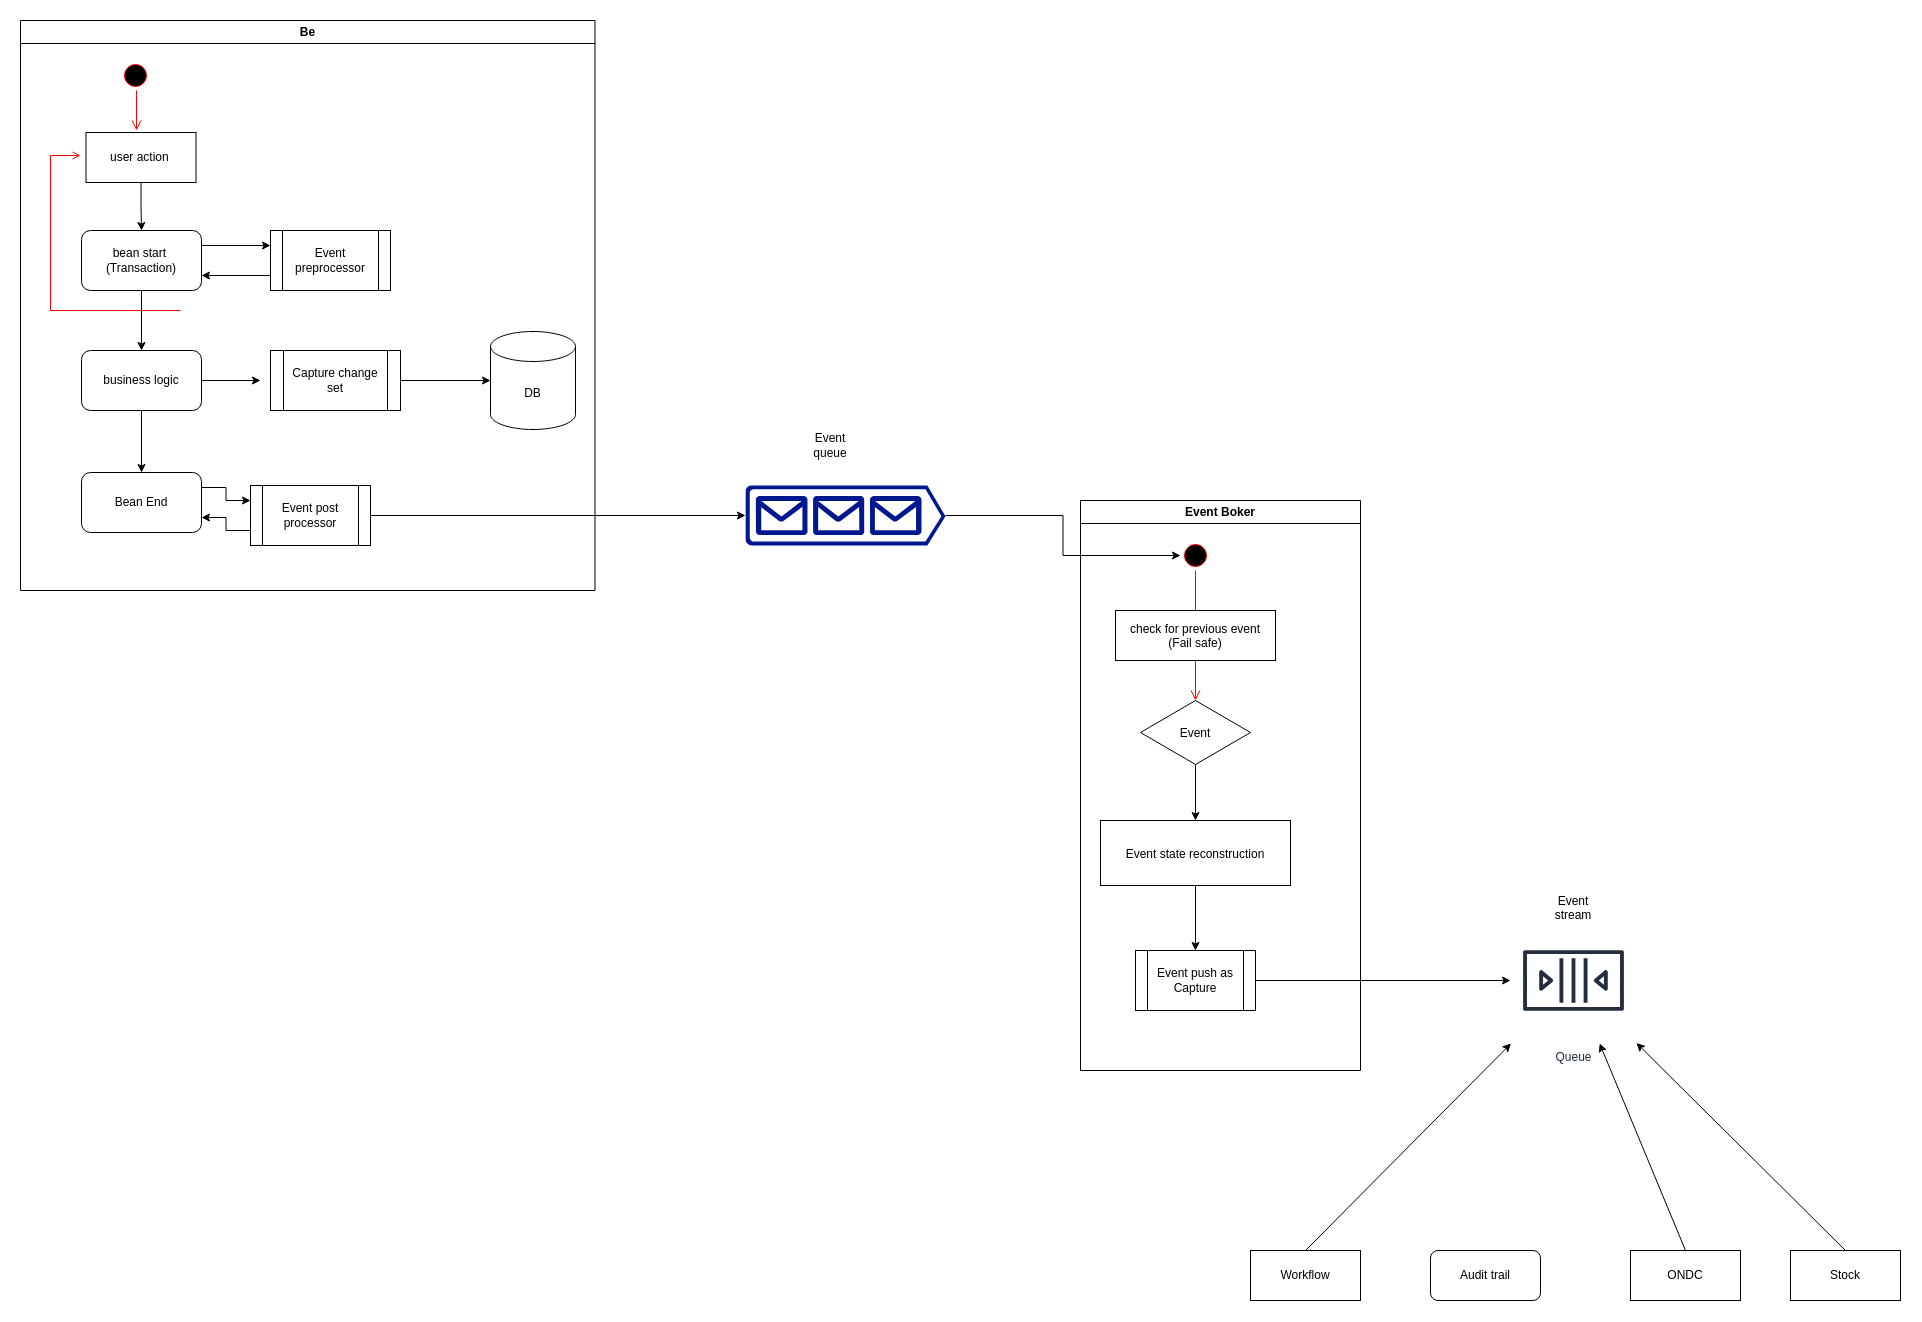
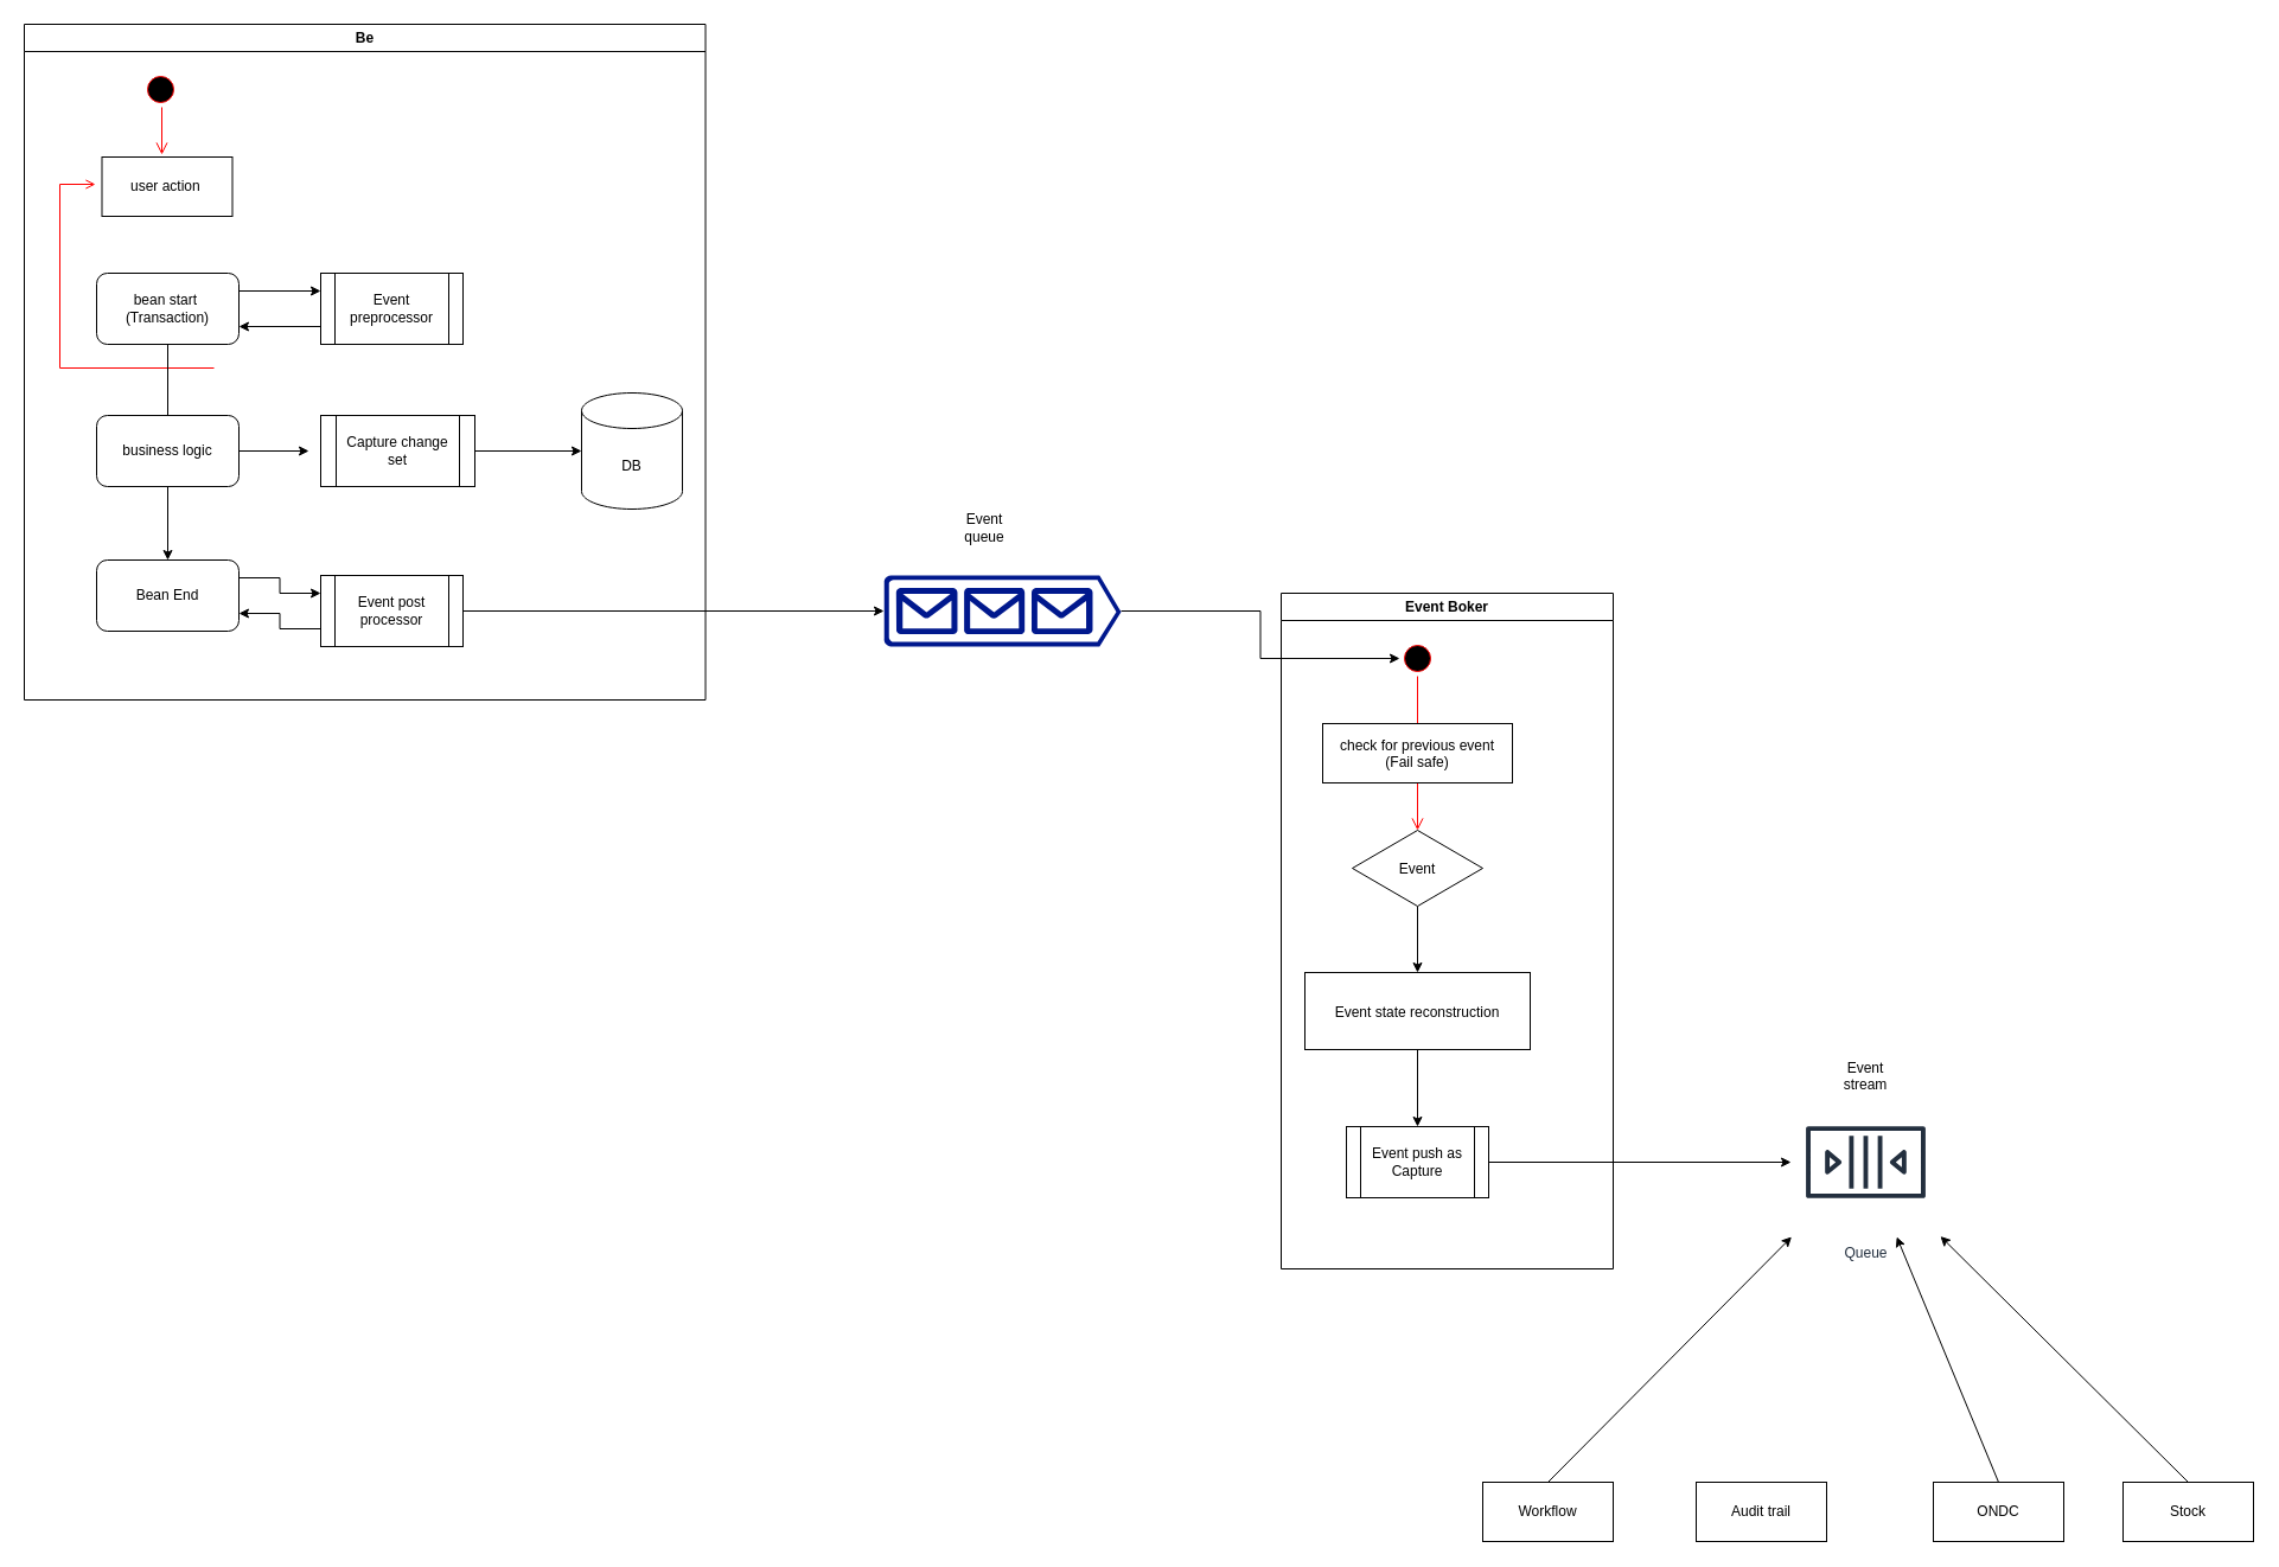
  <mxCell id="0" />
  <mxCell id="1" parent="0" />
  <mxCell id="2" value="Be" style="swimlane;whiteSpace=wrap" parent="1" vertex="1"><mxGeometry x="20" y="20" width="574.5" height="570" as="geometry" /></mxCell>
  <mxCell id="3" value="" style="ellipse;shape=startState;fillColor=#000000;strokeColor=#ff0000;" parent="2" vertex="1"><mxGeometry x="100" y="40" width="30" height="30" as="geometry" /></mxCell>
  <mxCell id="4" value="" style="edgeStyle=elbowEdgeStyle;elbow=horizontal;verticalAlign=bottom;endArrow=open;endSize=8;strokeColor=#FF0000;endFill=1;rounded=0" parent="2" source="3" edge="1"><mxGeometry x="100" y="40" as="geometry"><mxPoint x="115.5" y="110" as="targetPoint" /></mxGeometry></mxCell>
  <mxCell id="5" value="" style="edgeStyle=elbowEdgeStyle;elbow=horizontal;strokeColor=#FF0000;endArrow=open;endFill=1;rounded=0" parent="2" edge="1"><mxGeometry width="100" height="100" relative="1" as="geometry"><mxPoint x="160" y="290" as="sourcePoint" /><mxPoint x="60" y="135" as="targetPoint" /><Array as="points"><mxPoint x="30" y="250" /></Array></mxGeometry></mxCell>
- <mxCell id="6" value="" style="edgeStyle=orthogonalEdgeStyle;rounded=0;orthogonalLoop=1;jettySize=auto;html=1;" edge="1" parent="2" source="7" target="10"><mxGeometry relative="1" as="geometry" /></mxCell>
  <mxCell id="7" value="user action&amp;nbsp;" style="html=1;whiteSpace=wrap;" vertex="1" parent="2"><mxGeometry x="65.5" y="112" width="110" height="50" as="geometry" /></mxCell>
  <mxCell id="8" value="DB" style="shape=cylinder3;whiteSpace=wrap;html=1;boundedLbl=1;backgroundOutline=1;size=15;" vertex="1" parent="2"><mxGeometry x="470" y="311" width="85" height="98" as="geometry" /></mxCell>
- <mxCell id="9" value="" style="edgeStyle=orthogonalEdgeStyle;rounded=0;orthogonalLoop=1;jettySize=auto;html=1;" edge="1" parent="2" source="10" target="20"><mxGeometry relative="1" as="geometry" /></mxCell>
+ <mxCell id="9" value="" style="edgeStyle=orthogonalEdgeStyle;rounded=0;orthogonalLoop=1;jettySize=auto;html=1;endArrow=none;" edge="1" parent="2" source="10" target="20"><mxGeometry relative="1" as="geometry" /></mxCell>
  <mxCell id="10" value="bean start&amp;nbsp;&lt;br&gt;(Transaction)" style="rounded=1;whiteSpace=wrap;html=1;" vertex="1" parent="2"><mxGeometry x="61" y="210" width="120" height="60" as="geometry" /></mxCell>
  <mxCell id="11" style="edgeStyle=orthogonalEdgeStyle;rounded=0;orthogonalLoop=1;jettySize=auto;html=1;exitX=1;exitY=0.25;exitDx=0;exitDy=0;entryX=0;entryY=0.25;entryDx=0;entryDy=0;" edge="1" parent="2" source="12" target="15"><mxGeometry relative="1" as="geometry" /></mxCell>
  <mxCell id="12" value="Bean End" style="rounded=1;whiteSpace=wrap;html=1;" vertex="1" parent="2"><mxGeometry x="61" y="452" width="120" height="60" as="geometry" /></mxCell>
  <mxCell id="13" value="Event preprocessor" style="shape=process;whiteSpace=wrap;html=1;backgroundOutline=1;" vertex="1" parent="2"><mxGeometry x="250" y="210" width="120" height="60" as="geometry" /></mxCell>
  <mxCell id="14" style="edgeStyle=orthogonalEdgeStyle;rounded=0;orthogonalLoop=1;jettySize=auto;html=1;exitX=0;exitY=0.75;exitDx=0;exitDy=0;entryX=1;entryY=0.75;entryDx=0;entryDy=0;" edge="1" parent="2" source="15" target="12"><mxGeometry relative="1" as="geometry"><mxPoint x="190" y="497" as="targetPoint" /></mxGeometry></mxCell>
- <mxCell id="15" value="Event post processor" style="shape=process;whiteSpace=wrap;html=1;backgroundOutline=1;" vertex="1" parent="2"><mxGeometry x="230" y="465" width="120" height="60" as="geometry" /></mxCell>
+ <mxCell id="15" value="Event post processor" style="shape=process;whiteSpace=wrap;html=1;backgroundOutline=1;" vertex="1" parent="2"><mxGeometry x="250" y="465" width="120" height="60" as="geometry" /></mxCell>
  <mxCell id="16" value="" style="endArrow=classic;html=1;rounded=0;exitX=1;exitY=0.25;exitDx=0;exitDy=0;entryX=0;entryY=0.25;entryDx=0;entryDy=0;" edge="1" parent="2" source="10" target="13"><mxGeometry width="50" height="50" relative="1" as="geometry"><mxPoint x="190" y="230" as="sourcePoint" /><mxPoint x="240" y="230" as="targetPoint" /></mxGeometry></mxCell>
  <mxCell id="17" value="" style="endArrow=classic;html=1;rounded=0;entryX=1;entryY=0.75;entryDx=0;entryDy=0;exitX=0;exitY=0.75;exitDx=0;exitDy=0;" edge="1" parent="2" source="13" target="10"><mxGeometry width="50" height="50" relative="1" as="geometry"><mxPoint x="360" y="330" as="sourcePoint" /><mxPoint x="410" y="280" as="targetPoint" /></mxGeometry></mxCell>
  <mxCell id="18" value="" style="edgeStyle=orthogonalEdgeStyle;rounded=0;orthogonalLoop=1;jettySize=auto;html=1;" edge="1" parent="2" source="20"><mxGeometry relative="1" as="geometry"><mxPoint x="240" y="360" as="targetPoint" /></mxGeometry></mxCell>
  <mxCell id="19" value="" style="edgeStyle=orthogonalEdgeStyle;rounded=0;orthogonalLoop=1;jettySize=auto;html=1;" edge="1" parent="2" source="20" target="12"><mxGeometry relative="1" as="geometry" /></mxCell>
  <mxCell id="20" value="business logic" style="whiteSpace=wrap;html=1;rounded=1;" vertex="1" parent="2"><mxGeometry x="61" y="330" width="120" height="60" as="geometry" /></mxCell>
  <mxCell id="21" value="" style="edgeStyle=orthogonalEdgeStyle;rounded=0;orthogonalLoop=1;jettySize=auto;html=1;" edge="1" parent="2" source="22" target="8"><mxGeometry relative="1" as="geometry" /></mxCell>
  <mxCell id="22" value="Capture change set" style="shape=process;whiteSpace=wrap;html=1;backgroundOutline=1;" vertex="1" parent="2"><mxGeometry x="250" y="330" width="130" height="60" as="geometry" /></mxCell>
  <mxCell id="23" value="Event Boker" style="swimlane;whiteSpace=wrap" parent="1" vertex="1"><mxGeometry x="1080" y="500" width="280" height="570" as="geometry" /></mxCell>
  <mxCell id="24" value="" style="ellipse;shape=startState;fillColor=#000000;strokeColor=#ff0000;" parent="23" vertex="1"><mxGeometry x="100" y="40" width="30" height="30" as="geometry" /></mxCell>
  <mxCell id="25" value="" style="edgeStyle=elbowEdgeStyle;elbow=horizontal;verticalAlign=bottom;endArrow=open;endSize=8;strokeColor=#FF0000;endFill=1;rounded=0" parent="23" source="24" target="27" edge="1"><mxGeometry x="40" y="20" as="geometry"><mxPoint x="55" y="90" as="targetPoint" /></mxGeometry></mxCell>
  <mxCell id="26" value="" style="edgeStyle=orthogonalEdgeStyle;rounded=0;orthogonalLoop=1;jettySize=auto;html=1;" edge="1" parent="23" source="27" target="30"><mxGeometry relative="1" as="geometry" /></mxCell>
  <mxCell id="27" value=" Event " style="rhombus;" parent="23" vertex="1"><mxGeometry x="60" y="200" width="110" height="64" as="geometry" /></mxCell>
  <mxCell id="28" value="check for previous event&#10;(Fail safe)" style="" parent="23" vertex="1"><mxGeometry x="35" y="110" width="160" height="50" as="geometry" /></mxCell>
  <mxCell id="29" value="" style="edgeStyle=orthogonalEdgeStyle;rounded=0;orthogonalLoop=1;jettySize=auto;html=1;" edge="1" parent="23" source="30" target="31"><mxGeometry relative="1" as="geometry" /></mxCell>
  <mxCell id="30" value="Event state reconstruction" style="" parent="23" vertex="1"><mxGeometry x="20" y="320" width="190" height="65" as="geometry" /></mxCell>
  <mxCell id="31" value="Event push as Capture" style="shape=process;whiteSpace=wrap;html=1;backgroundOutline=1;" vertex="1" parent="23"><mxGeometry x="55" y="450" width="120" height="60" as="geometry" /></mxCell>
  <mxCell id="32" style="edgeStyle=orthogonalEdgeStyle;rounded=0;orthogonalLoop=1;jettySize=auto;html=1;entryX=0;entryY=0.5;entryDx=0;entryDy=0;" edge="1" parent="1" source="33" target="24"><mxGeometry relative="1" as="geometry" /></mxCell>
  <mxCell id="33" value="" style="sketch=0;aspect=fixed;pointerEvents=1;shadow=0;dashed=0;html=1;strokeColor=none;labelPosition=center;verticalLabelPosition=bottom;verticalAlign=top;align=center;fillColor=#00188D;shape=mxgraph.azure.queue_generic" vertex="1" parent="1"><mxGeometry x="745" y="485" width="200" height="60" as="geometry" /></mxCell>
  <mxCell id="34" style="edgeStyle=orthogonalEdgeStyle;rounded=0;orthogonalLoop=1;jettySize=auto;html=1;entryX=0;entryY=0.5;entryDx=0;entryDy=0;entryPerimeter=0;" edge="1" parent="1" source="15" target="33"><mxGeometry relative="1" as="geometry" /></mxCell>
  <mxCell id="35" value="Event queue" style="text;html=1;align=center;verticalAlign=middle;whiteSpace=wrap;rounded=0;" vertex="1" parent="1"><mxGeometry x="800" y="430" width="60" height="30" as="geometry" /></mxCell>
  <mxCell id="36" value="Queue" style="sketch=0;outlineConnect=0;fontColor=#232F3E;gradientColor=none;strokeColor=#232F3E;fillColor=#ffffff;dashed=0;verticalLabelPosition=bottom;verticalAlign=top;align=center;html=1;fontSize=12;fontStyle=0;aspect=fixed;shape=mxgraph.aws4.resourceIcon;resIcon=mxgraph.aws4.queue;" vertex="1" parent="1"><mxGeometry x="1510" y="917" width="126" height="126" as="geometry" /></mxCell>
  <mxCell id="37" style="edgeStyle=orthogonalEdgeStyle;rounded=0;orthogonalLoop=1;jettySize=auto;html=1;exitX=1;exitY=0.5;exitDx=0;exitDy=0;" edge="1" parent="1" source="31" target="36"><mxGeometry relative="1" as="geometry" /></mxCell>
  <mxCell id="38" value="Workflow" style="html=1;whiteSpace=wrap;" vertex="1" parent="1"><mxGeometry x="1250" y="1250" width="110" height="50" as="geometry" /></mxCell>
- <mxCell id="39" value="Audit trail" style="html=1;whiteSpace=wrap;rounded=1;" vertex="1" parent="1"><mxGeometry x="1430" y="1250" width="110" height="50" as="geometry" /></mxCell>
+ <mxCell id="39" value="Audit trail" style="html=1;whiteSpace=wrap;" vertex="1" parent="1"><mxGeometry x="1430" y="1250" width="110" height="50" as="geometry" /></mxCell>
  <mxCell id="40" value="ONDC" style="html=1;whiteSpace=wrap;" vertex="1" parent="1"><mxGeometry x="1630" y="1250" width="110" height="50" as="geometry" /></mxCell>
  <mxCell id="41" value="Stock" style="html=1;whiteSpace=wrap;" vertex="1" parent="1"><mxGeometry x="1790" y="1250" width="110" height="50" as="geometry" /></mxCell>
  <mxCell id="42" value="" style="endArrow=classic;html=1;rounded=0;exitX=0.5;exitY=0;exitDx=0;exitDy=0;" edge="1" parent="1" source="38" target="36"><mxGeometry width="50" height="50" relative="1" as="geometry"><mxPoint x="1400" y="1200" as="sourcePoint" /><mxPoint x="1450" y="1140" as="targetPoint" /></mxGeometry></mxCell>
  <mxCell id="43" value="" style="endArrow=classic;html=1;rounded=0;exitX=0.5;exitY=0;exitDx=0;exitDy=0;" edge="1" parent="1" source="40" target="36"><mxGeometry width="50" height="50" relative="1" as="geometry"><mxPoint x="1670" y="1160" as="sourcePoint" /><mxPoint x="1720" y="1110" as="targetPoint" /></mxGeometry></mxCell>
  <mxCell id="44" value="" style="endArrow=classic;html=1;rounded=0;exitX=0.5;exitY=0;exitDx=0;exitDy=0;" edge="1" parent="1" source="41" target="36"><mxGeometry width="50" height="50" relative="1" as="geometry"><mxPoint x="1810" y="1170" as="sourcePoint" /><mxPoint x="1860" y="1120" as="targetPoint" /></mxGeometry></mxCell>
  <mxCell id="45" value="Event stream&lt;div&gt;&lt;br&gt;&lt;/div&gt;" style="text;html=1;align=center;verticalAlign=middle;whiteSpace=wrap;rounded=0;" vertex="1" parent="1"><mxGeometry x="1543" y="900" width="60" height="30" as="geometry" /></mxCell>
